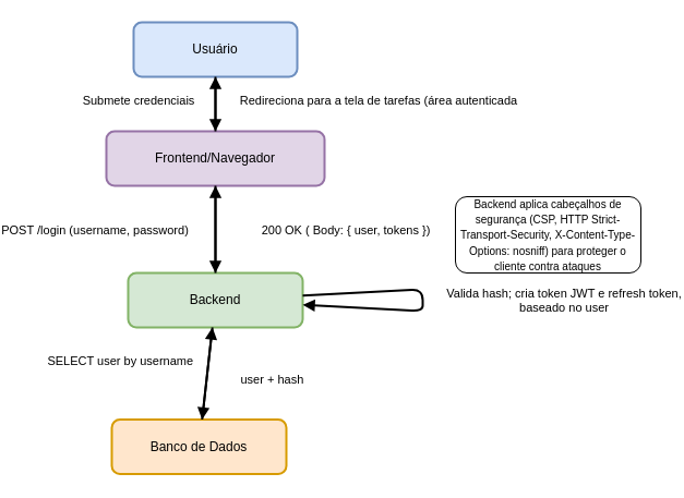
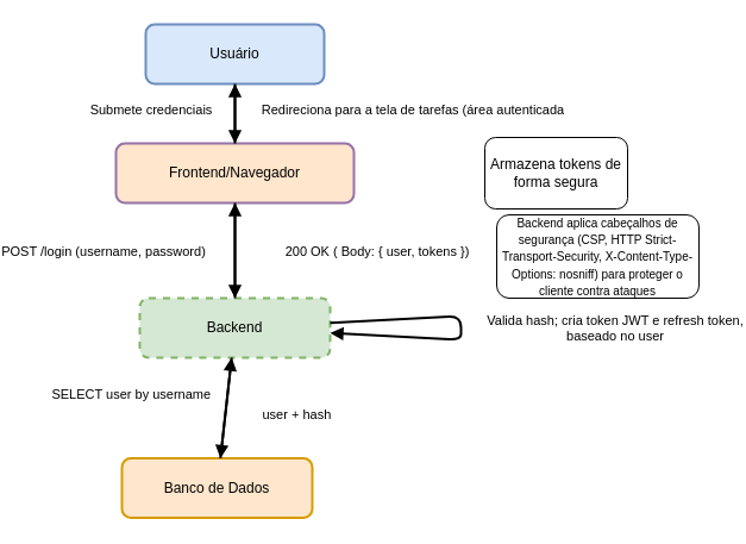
  <mxCell id="0" />
  <mxCell id="1" parent="0" />
  <mxCell id="2" value="Usuário" style="rounded=1;whiteSpace=wrap;html=1;strokeWidth=2;fillColor=#dae8fc;strokeColor=#6c8ebf;" parent="1" vertex="1"><mxGeometry x="45" y="20" width="150" height="50" as="geometry" /></mxCell>
- <mxCell id="3" value="Frontend/Navegador" style="rounded=1;whiteSpace=wrap;html=1;strokeWidth=2;fillColor=#e1d5e7;strokeColor=#9673a6;" parent="1" vertex="1"><mxGeometry x="20" y="120" width="200" height="50" as="geometry" /></mxCell>
- <mxCell id="4" value="Backend" style="rounded=1;whiteSpace=wrap;html=1;strokeWidth=2;fillColor=#d5e8d4;strokeColor=#82b366;" parent="1" vertex="1"><mxGeometry x="40" y="250" width="160" height="50" as="geometry" /></mxCell>
+ <mxCell id="3" value="Frontend/Navegador" style="rounded=1;whiteSpace=wrap;html=1;strokeWidth=2;fillColor=#ffe6cc;strokeColor=#9673a6;" parent="1" vertex="1"><mxGeometry x="20" y="120" width="200" height="50" as="geometry" /></mxCell>
+ <mxCell id="4" value="Backend" style="rounded=1;whiteSpace=wrap;html=1;strokeWidth=2;fillColor=#d5e8d4;strokeColor=#82b366;dashed=1;" parent="1" vertex="1"><mxGeometry x="40" y="250" width="160" height="50" as="geometry" /></mxCell>
  <mxCell id="5" value="Banco de Dados" style="rounded=1;whiteSpace=wrap;html=1;strokeWidth=2;fillColor=#ffe6cc;strokeColor=#d79b00;" parent="1" vertex="1"><mxGeometry x="25" y="384.5" width="160" height="50" as="geometry" /></mxCell>
  <mxCell id="6" value="Submete credenciais" style="endArrow=block;endFill=1;strokeWidth=2;" parent="1" source="2" target="3" edge="1"><mxGeometry x="-0.143" y="-70" relative="1" as="geometry"><mxPoint x="-25" y="150" as="targetPoint" /><mxPoint as="offset" /></mxGeometry></mxCell>
  <mxCell id="7" value="POST /login (username, password)" style="endArrow=block;endFill=1;strokeWidth=2;" parent="1" source="3" target="4" edge="1"><mxGeometry y="-110" relative="1" as="geometry"><mxPoint x="-25" y="200" as="targetPoint" /><mxPoint as="offset" /></mxGeometry></mxCell>
  <mxCell id="8" value="SELECT user by username" style="endArrow=block;endFill=1;strokeWidth=2;" parent="1" source="4" target="5" edge="1"><mxGeometry x="-0.053" y="-80" relative="1" as="geometry"><mxPoint x="-25" y="250" as="targetPoint" /><mxPoint as="offset" /></mxGeometry></mxCell>
  <mxCell id="9" value="user + hash" style="endArrow=block;endFill=1;strokeWidth=2;" parent="1" source="5" target="4" edge="1"><mxGeometry x="0.053" y="-60" relative="1" as="geometry"><mxPoint x="-25" y="300" as="targetPoint" /><mxPoint y="1" as="offset" /></mxGeometry></mxCell>
  <mxCell id="10" value="Valida hash; cria token JWT e refresh token,&#10;baseado no user" style="endArrow=block;endFill=1;strokeWidth=2;" parent="1" source="4" target="4" edge="1"><mxGeometry y="130" relative="1" as="geometry"><mxPoint x="-25" y="340" as="targetPoint" /><Array as="points"><mxPoint x="310" y="275" /></Array><mxPoint as="offset" /></mxGeometry></mxCell>
  <mxCell id="11" value="200 OK ( Body: { user, tokens })" style="endArrow=block;endFill=1;strokeWidth=2;" parent="1" source="4" target="3" edge="1"><mxGeometry y="-120" relative="1" as="geometry"><mxPoint x="-25" y="390" as="targetPoint" /><mxPoint as="offset" /></mxGeometry></mxCell>
  <mxCell id="12" value="Redireciona para a tela de tarefas (área autenticada" style="endArrow=block;endFill=1;strokeWidth=2;" parent="1" source="3" target="2" edge="1"><mxGeometry x="0.143" y="-150" relative="1" as="geometry"><mxPoint x="-25" y="440" as="targetPoint" /><mxPoint as="offset" /></mxGeometry></mxCell>
+ <mxCell id="13" value="Armazena tokens de forma segura" style="rounded=1;whiteSpace=wrap;html=1;" vertex="1" parent="1"><mxGeometry x="330" y="115" width="120" height="60" as="geometry" /></mxCell>
  <mxCell id="14" value="&lt;font style=&quot;font-size: 10px;&quot;&gt;Backend aplica cabeçalhos de segurança (CSP, HTTP Strict-Transport-Security, X-Content-Type-Options: nosniff) para proteger o cliente contra ataques&lt;/font&gt;" style="rounded=1;whiteSpace=wrap;html=1;" vertex="1" parent="1"><mxGeometry x="340" y="180" width="170" height="70" as="geometry" /></mxCell>
